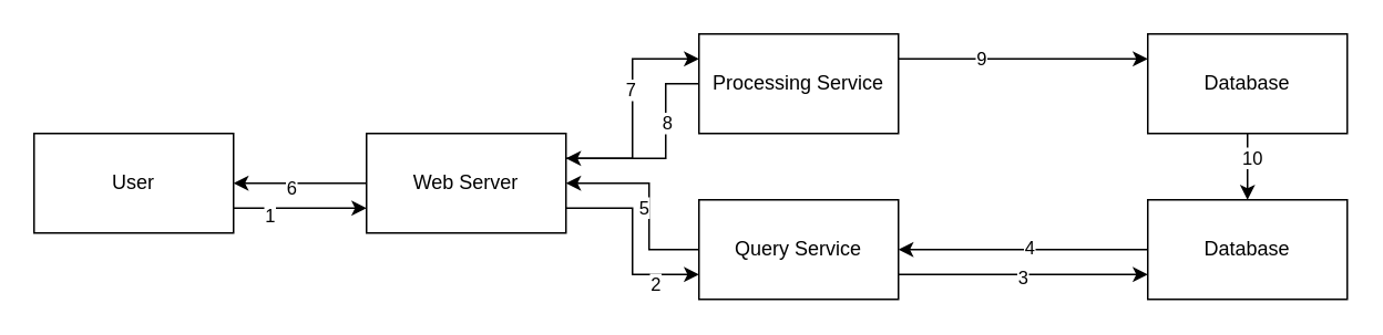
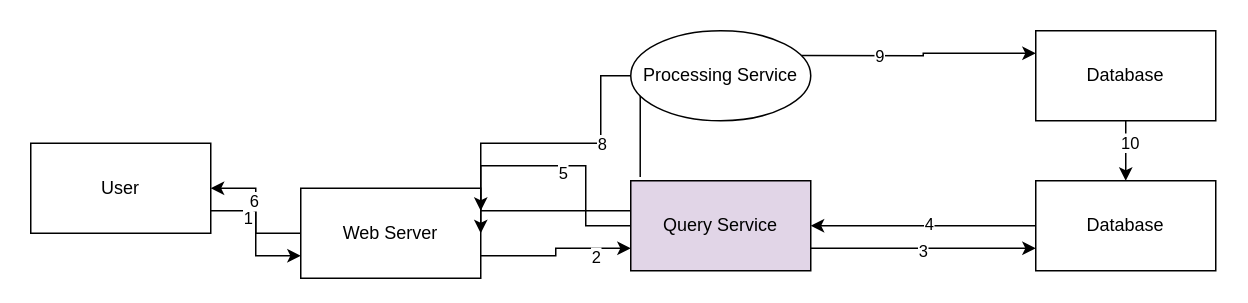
  <mxCell id="0" />
  <mxCell id="1" parent="0" />
  <mxCell id="2" style="edgeStyle=orthogonalEdgeStyle;rounded=0;orthogonalLoop=1;jettySize=auto;html=1;exitX=1;exitY=0.75;exitDx=0;exitDy=0;entryX=0;entryY=0.75;entryDx=0;entryDy=0;" edge="1" parent="1" source="4" target="11"><mxGeometry relative="1" as="geometry" /></mxCell>
  <mxCell id="3" value="1" style="edgeLabel;html=1;align=center;verticalAlign=middle;resizable=0;points=[];" vertex="1" connectable="0" parent="2"><mxGeometry x="-0.475" y="-4" relative="1" as="geometry"><mxPoint as="offset" /></mxGeometry></mxCell>
- <mxCell id="4" value="User" style="rounded=0;whiteSpace=wrap;html=1;" vertex="1" parent="1"><mxGeometry x="20" y="80" width="120" height="60" as="geometry" /></mxCell>
+ <mxCell id="4" value="User" style="rounded=0;whiteSpace=wrap;html=1;" vertex="1" parent="1"><mxGeometry x="20" y="95" width="120" height="60" as="geometry" /></mxCell>
  <mxCell id="5" style="edgeStyle=orthogonalEdgeStyle;rounded=0;orthogonalLoop=1;jettySize=auto;html=1;exitX=1;exitY=0.75;exitDx=0;exitDy=0;entryX=0;entryY=0.75;entryDx=0;entryDy=0;" edge="1" parent="1" source="11" target="21"><mxGeometry relative="1" as="geometry" /></mxCell>
  <mxCell id="6" value="2" style="edgeLabel;html=1;align=center;verticalAlign=middle;resizable=0;points=[];" vertex="1" connectable="0" parent="5"><mxGeometry x="0.55" y="-5" relative="1" as="geometry"><mxPoint as="offset" /></mxGeometry></mxCell>
  <mxCell id="7" style="edgeStyle=orthogonalEdgeStyle;rounded=0;orthogonalLoop=1;jettySize=auto;html=1;exitX=1;exitY=0.25;exitDx=0;exitDy=0;entryX=0;entryY=0.25;entryDx=0;entryDy=0;" edge="1" parent="1" source="11" target="16"><mxGeometry relative="1" as="geometry" /></mxCell>
  <mxCell id="8" value="7" style="edgeLabel;html=1;align=center;verticalAlign=middle;resizable=0;points=[];" vertex="1" connectable="0" parent="7"><mxGeometry x="0.171" y="2" relative="1" as="geometry"><mxPoint as="offset" /></mxGeometry></mxCell>
  <mxCell id="9" style="edgeStyle=orthogonalEdgeStyle;rounded=0;orthogonalLoop=1;jettySize=auto;html=1;exitX=0;exitY=0.5;exitDx=0;exitDy=0;entryX=1;entryY=0.5;entryDx=0;entryDy=0;" edge="1" parent="1" source="11" target="4"><mxGeometry relative="1" as="geometry" /></mxCell>
  <mxCell id="10" value="6" style="edgeLabel;html=1;align=center;verticalAlign=middle;resizable=0;points=[];" vertex="1" connectable="0" parent="9"><mxGeometry x="0.15" y="2" relative="1" as="geometry"><mxPoint as="offset" /></mxGeometry></mxCell>
- <mxCell id="11" value="Web Server" style="rounded=0;whiteSpace=wrap;html=1;" vertex="1" parent="1"><mxGeometry x="220" y="80" width="120" height="60" as="geometry" /></mxCell>
+ <mxCell id="11" value="Web Server" style="rounded=0;whiteSpace=wrap;html=1;" vertex="1" parent="1"><mxGeometry x="200" y="125" width="120" height="60" as="geometry" /></mxCell>
  <mxCell id="12" style="edgeStyle=orthogonalEdgeStyle;rounded=0;orthogonalLoop=1;jettySize=auto;html=1;exitX=1;exitY=0.25;exitDx=0;exitDy=0;entryX=0;entryY=0.25;entryDx=0;entryDy=0;" edge="1" parent="1" source="16" target="27"><mxGeometry relative="1" as="geometry" /></mxCell>
  <mxCell id="13" value="9" style="edgeLabel;html=1;align=center;verticalAlign=middle;resizable=0;points=[];" vertex="1" connectable="0" parent="12"><mxGeometry x="-0.347" relative="1" as="geometry"><mxPoint as="offset" /></mxGeometry></mxCell>
  <mxCell id="14" style="edgeStyle=orthogonalEdgeStyle;rounded=0;orthogonalLoop=1;jettySize=auto;html=1;exitX=0;exitY=0.5;exitDx=0;exitDy=0;entryX=1;entryY=0.25;entryDx=0;entryDy=0;" edge="1" parent="1" source="16" target="11"><mxGeometry relative="1" as="geometry"><Array as="points"><mxPoint x="400" y="50" /><mxPoint x="400" y="95" /></Array></mxGeometry></mxCell>
  <mxCell id="15" value="8" style="edgeLabel;html=1;align=center;verticalAlign=middle;resizable=0;points=[];" vertex="1" connectable="0" parent="14"><mxGeometry x="-0.312" relative="1" as="geometry"><mxPoint as="offset" /></mxGeometry></mxCell>
- <mxCell id="16" value="Processing Service" style="rounded=0;whiteSpace=wrap;html=1;" vertex="1" parent="1"><mxGeometry x="420" y="20" width="120" height="60" as="geometry" /></mxCell>
+ <mxCell id="16" value="Processing Service" style="ellipse;whiteSpace=wrap;html=1;" vertex="1" parent="1"><mxGeometry x="420" y="20" width="120" height="60" as="geometry" /></mxCell>
  <mxCell id="17" style="edgeStyle=orthogonalEdgeStyle;rounded=0;orthogonalLoop=1;jettySize=auto;html=1;exitX=1;exitY=0.75;exitDx=0;exitDy=0;entryX=0;entryY=0.75;entryDx=0;entryDy=0;" edge="1" parent="1" source="21" target="24"><mxGeometry relative="1" as="geometry"><mxPoint x="680" y="165" as="targetPoint" /></mxGeometry></mxCell>
  <mxCell id="18" value="3" style="edgeLabel;html=1;align=center;verticalAlign=middle;resizable=0;points=[];" vertex="1" connectable="0" parent="17"><mxGeometry x="-0.013" y="-1" relative="1" as="geometry"><mxPoint as="offset" /></mxGeometry></mxCell>
  <mxCell id="19" style="edgeStyle=orthogonalEdgeStyle;rounded=0;orthogonalLoop=1;jettySize=auto;html=1;exitX=0;exitY=0.5;exitDx=0;exitDy=0;entryX=1;entryY=0.5;entryDx=0;entryDy=0;" edge="1" parent="1" source="21" target="11"><mxGeometry relative="1" as="geometry"><Array as="points"><mxPoint x="390" y="150" /><mxPoint x="390" y="110" /></Array></mxGeometry></mxCell>
  <mxCell id="20" value="5" style="edgeLabel;html=1;align=center;verticalAlign=middle;resizable=0;points=[];" vertex="1" connectable="0" parent="19"><mxGeometry x="-0.067" y="4" relative="1" as="geometry"><mxPoint as="offset" /></mxGeometry></mxCell>
- <mxCell id="21" value="Query Service" style="rounded=0;whiteSpace=wrap;html=1;" vertex="1" parent="1"><mxGeometry x="420" y="120" width="120" height="60" as="geometry" /></mxCell>
+ <mxCell id="21" value="Query Service" style="rounded=0;whiteSpace=wrap;html=1;fillColor=#e1d5e7;" vertex="1" parent="1"><mxGeometry x="420" y="120" width="120" height="60" as="geometry" /></mxCell>
  <mxCell id="22" style="edgeStyle=orthogonalEdgeStyle;rounded=0;orthogonalLoop=1;jettySize=auto;html=1;exitX=0;exitY=0.5;exitDx=0;exitDy=0;entryX=1;entryY=0.5;entryDx=0;entryDy=0;" edge="1" parent="1" source="24" target="21"><mxGeometry relative="1" as="geometry" /></mxCell>
  <mxCell id="23" value="4" style="edgeLabel;html=1;align=center;verticalAlign=middle;resizable=0;points=[];" vertex="1" connectable="0" parent="22"><mxGeometry x="-0.04" y="-2" relative="1" as="geometry"><mxPoint as="offset" /></mxGeometry></mxCell>
  <mxCell id="24" value="Database" style="rounded=0;whiteSpace=wrap;html=1;" vertex="1" parent="1"><mxGeometry x="690" y="120" width="120" height="60" as="geometry" /></mxCell>
  <mxCell id="25" style="edgeStyle=orthogonalEdgeStyle;rounded=0;orthogonalLoop=1;jettySize=auto;html=1;exitX=0.5;exitY=1;exitDx=0;exitDy=0;entryX=0.5;entryY=0;entryDx=0;entryDy=0;" edge="1" parent="1" source="27" target="24"><mxGeometry relative="1" as="geometry" /></mxCell>
  <mxCell id="26" value="10" style="edgeLabel;html=1;align=center;verticalAlign=middle;resizable=0;points=[];" vertex="1" connectable="0" parent="25"><mxGeometry x="-0.3" y="2" relative="1" as="geometry"><mxPoint as="offset" /></mxGeometry></mxCell>
  <mxCell id="27" value="Database" style="rounded=0;whiteSpace=wrap;html=1;" vertex="1" parent="1"><mxGeometry x="690" y="20" width="120" height="60" as="geometry" /></mxCell>
